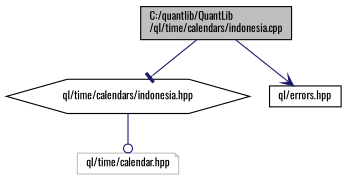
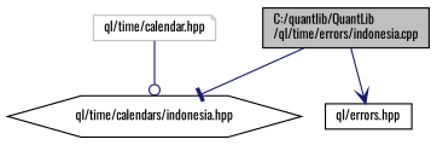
  digraph {
    fontname=Oswald
    node [color=black fillcolor=white fontname=Oswald fontsize=10 shape=box style=filled]
    edge [color=midnightblue fontname=Oswald fontsize=10 labelfontname=Helvetica labelfontsize=10 style=solid]
-   n1 [fillcolor=grey75 fontcolor=black height=0.2 label="C:/quantlib/QuantLib\l/ql/time/calendars/indonesia.cpp" width=0.4]
+   n1 [fillcolor=grey75 fontcolor=black height=0.2 label="C:/quantlib/QuantLib\l/ql/time/errors/indonesia.cpp" width=0.4]
    n2 [height=0.2 label="ql/time/calendars/indonesia.hpp" shape=hexagon width=0.4]
    n3 [height=0.2 label="ql/errors.hpp" width=0.4]
    n4 [color=grey75 height=0.2 label="ql/time/calendar.hpp" shape=note width=0.4]
    n1 -> n2 [arrowhead=tee]
    n1 -> n3 [arrowhead=vee]
-   n2 -> n4 [arrowhead=odot]
+   n4 -> n2 [arrowhead=odot]
  }
